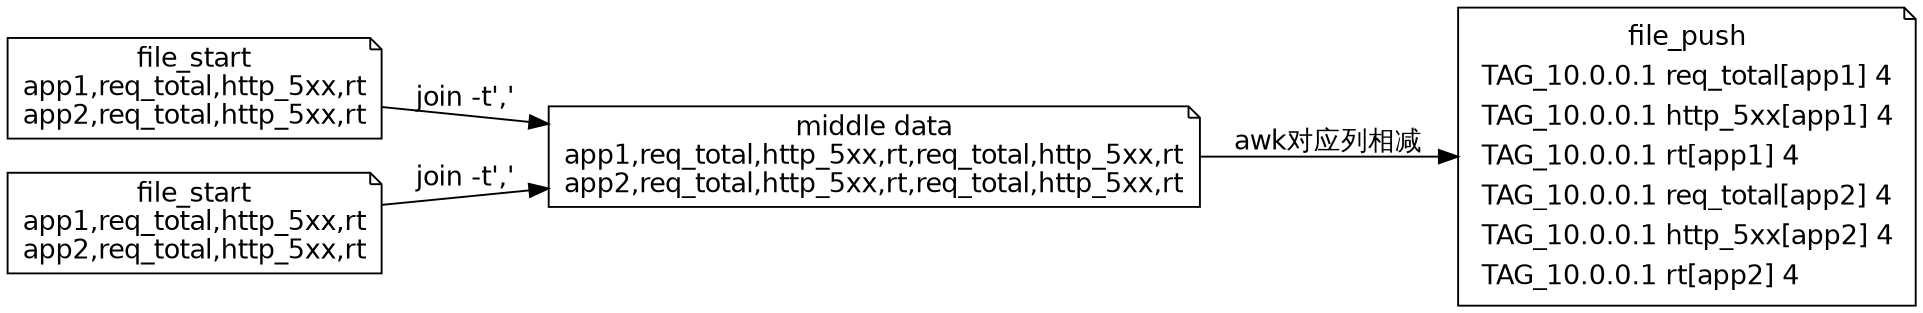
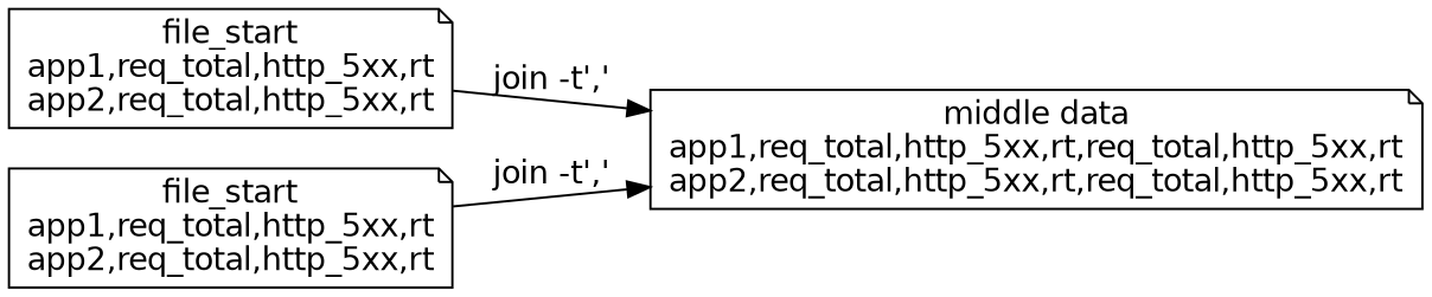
  digraph {
    rankdir=LR
    fontname="DejaVu Sans"
    node [fontname="DejaVu Sans" shape=note]
    edge [fontname="DejaVu Sans"]
    n1 [label="file_start\napp1,req_total,http_5xx,rt\napp2,req_total,http_5xx,rt"]
    n2 [label="middle data\napp1,req_total,http_5xx,rt,req_total,http_5xx,rt\napp2,req_total,http_5xx,rt,req_total,http_5xx,rt"]
    n3 [label="file_start\napp1,req_total,http_5xx,rt\napp2,req_total,http_5xx,rt"]
-   n4 [label=< 		<table border="0" cellborder="0" align="left"> 			<tr><td>file_push</td></tr> 			<tr><td align="left">TAG_10.0.0.1 req_total[app1] 4</td></tr> 			<tr><td align="left">TAG_10.0.0.1 http_5xx[app1] 4</td></tr> 			<tr><td align="left">TAG_10.0.0.1 rt[app1] 4</td></tr> 			<tr><td align="left">TAG_10.0.0.1 req_total[app2] 4</td></tr> 			<tr><td align="left">TAG_10.0.0.1 http_5xx[app2] 4</td></tr> 			<tr><td align="left">TAG_10.0.0.1 rt[app2] 4</td></tr> 		</table> 	>]
    n1 -> n2 [label="join -t','"]
-   n2 -> n4 [label="awk对应列相减"]
    n3 -> n2 [label="join -t','"]
  }
